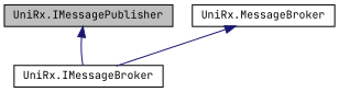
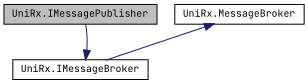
  digraph {
    fontname="JetBrains Mono"
    node [color=black fillcolor=white fontname="JetBrains Mono" fontsize=10 shape=record style=filled]
    edge [color=midnightblue dir=back fontname="JetBrains Mono" fontsize=10 labelfontname=Helvetica labelfontsize=10 style=solid]
    n1 [fillcolor=grey75 fontcolor=black height=0.2 label="UniRx.IMessagePublisher" width=0.4]
    n2 [height=0.2 label="UniRx.IMessageBroker" width=0.4]
    n3 [height=0.2 label="UniRx.MessageBroker" width=0.4]
-   n1 -> n2
+   n2 -> n1
    n3 -> n2
  }
